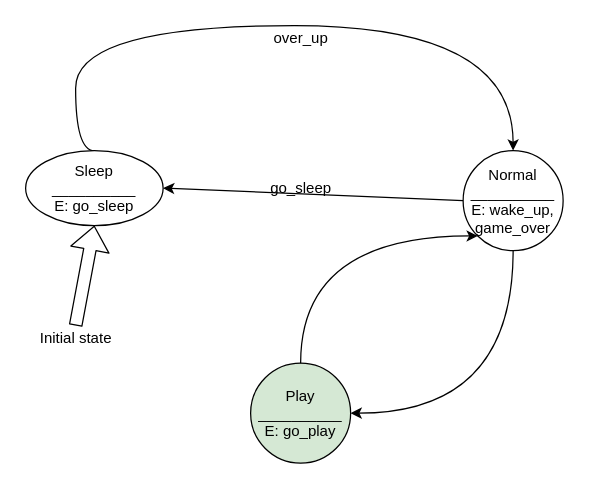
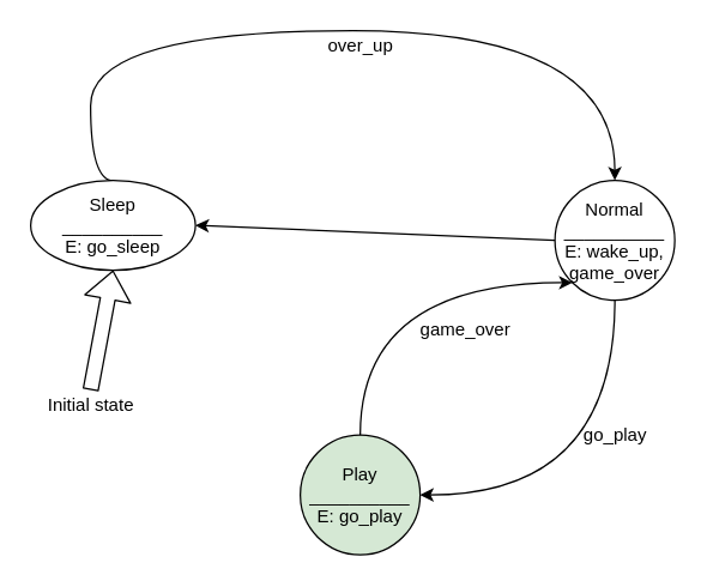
  <mxCell id="0" />
  <mxCell id="1" parent="0" />
  <mxCell id="2" style="edgeStyle=orthogonalEdgeStyle;curved=1;orthogonalLoop=1;jettySize=auto;html=1;exitX=0.5;exitY=0;exitDx=0;exitDy=0;entryX=0.5;entryY=0;entryDx=0;entryDy=0;" parent="1" source="3" target="5" edge="1"><mxGeometry relative="1" as="geometry"><Array as="points"><mxPoint x="60" y="20" /><mxPoint x="410" y="20" /></Array></mxGeometry></mxCell>
  <mxCell id="3" value="Sleep&#10;__________&#10;E: go_sleep" style="ellipse;fillColor=#ffffff;strokeColor=#000000;" parent="1" vertex="1"><mxGeometry x="20" y="120" width="110" height="60" as="geometry" /></mxCell>
  <mxCell id="4" value="Play&#10;__________&#10;E: go_play" style="ellipse;fillColor=#d5e8d4;strokeColor=#000000;" parent="1" vertex="1"><mxGeometry x="200" y="290" width="80" height="80" as="geometry" /></mxCell>
  <mxCell id="5" value="Normal&#10;__________&#10;E: wake_up,&#10;game_over" style="ellipse;fillColor=#ffffff;strokeColor=#000000;" parent="1" vertex="1"><mxGeometry x="370" y="120" width="80" height="80" as="geometry" /></mxCell>
  <mxCell id="6" value="" style="endArrow=classic;html=1;edgeStyle=orthogonalEdgeStyle;curved=1;exitX=0.5;exitY=1;exitDx=0;exitDy=0;entryX=1;entryY=0.5;entryDx=0;entryDy=0;" parent="1" source="5" target="4" edge="1"><mxGeometry width="50" height="50" relative="1" as="geometry"><mxPoint x="290" y="210" as="sourcePoint" /><mxPoint x="340" y="160" as="targetPoint" /></mxGeometry></mxCell>
  <mxCell id="7" value="" style="endArrow=classic;html=1;exitX=0;exitY=0.5;exitDx=0;exitDy=0;entryX=1;entryY=0.5;entryDx=0;entryDy=0;" parent="1" source="5" target="3" edge="1"><mxGeometry width="50" height="50" relative="1" as="geometry"><mxPoint x="290" y="210" as="sourcePoint" /><mxPoint x="340" y="160" as="targetPoint" /></mxGeometry></mxCell>
- <mxCell id="8" value="go_sleep" style="text;html=1;align=center;verticalAlign=middle;resizable=0;points=[];autosize=1;" parent="1" vertex="1"><mxGeometry x="210" y="140" width="60" height="20" as="geometry" /></mxCell>
+ <mxCell id="9" value="go_play" style="text;html=1;align=center;verticalAlign=middle;resizable=0;points=[];autosize=1;" parent="1" vertex="1"><mxGeometry x="380" y="280" width="60" height="20" as="geometry" /></mxCell>
  <mxCell id="10" value="over_up" style="text;html=1;align=center;verticalAlign=middle;resizable=0;points=[];autosize=1;" parent="1" vertex="1"><mxGeometry x="210" y="20" width="60" height="20" as="geometry" /></mxCell>
  <mxCell id="11" value="" style="endArrow=classic;html=1;exitX=0.5;exitY=0;exitDx=0;exitDy=0;edgeStyle=orthogonalEdgeStyle;curved=1;entryX=0;entryY=1;entryDx=0;entryDy=0;" parent="1" source="4" target="5" edge="1"><mxGeometry width="50" height="50" relative="1" as="geometry"><mxPoint x="290" y="240" as="sourcePoint" /><mxPoint x="350" y="210" as="targetPoint" /><Array as="points"><mxPoint x="240" y="188" /></Array></mxGeometry></mxCell>
+ <mxCell id="12" value="game_over" style="text;html=1;align=center;verticalAlign=middle;resizable=0;points=[];autosize=1;" parent="1" vertex="1"><mxGeometry x="270" y="210" width="80" height="20" as="geometry" /></mxCell>
  <mxCell id="13" value="" style="endArrow=classic;html=1;entryX=0.5;entryY=1;entryDx=0;entryDy=0;shape=flexArrow;" parent="1" target="3" edge="1"><mxGeometry width="50" height="50" relative="1" as="geometry"><mxPoint x="60" y="260" as="sourcePoint" /><mxPoint x="340" y="230" as="targetPoint" /></mxGeometry></mxCell>
  <mxCell id="14" value="Initial state" style="text;html=1;align=center;verticalAlign=middle;resizable=0;points=[];autosize=1;" parent="1" vertex="1"><mxGeometry x="25" y="260" width="70" height="20" as="geometry" /></mxCell>
